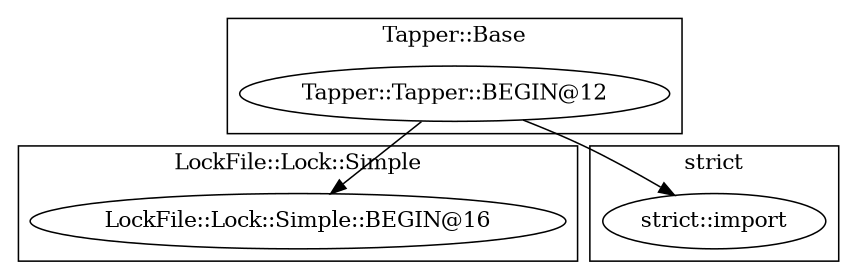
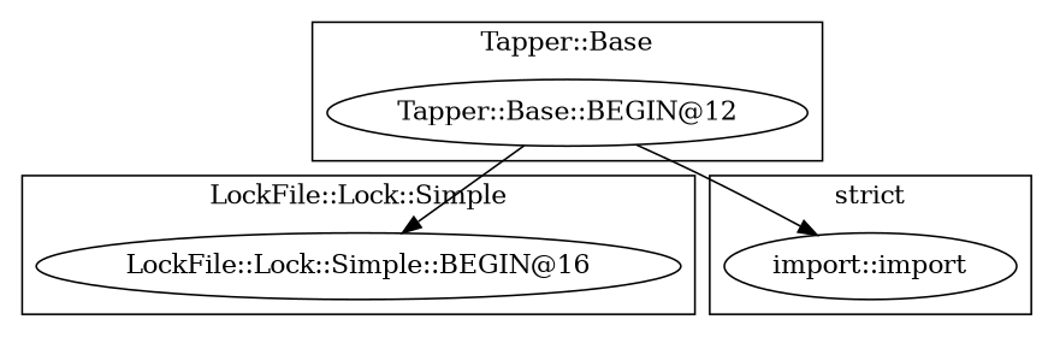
  digraph {
    "LockFile::Lock::Simple::BEGIN@16"
-   "strict::import"
-   "Tapper::Base::BEGIN@12" [label="Tapper::Tapper::BEGIN@12"]
+   "strict::import" [label="import::import"]
+   "Tapper::Base::BEGIN@12"
    subgraph cluster_1 {
      label="LockFile::Lock::Simple"
      "LockFile::Lock::Simple::BEGIN@16"
    }
    subgraph cluster_2 {
      label="strict"
      "strict::import"
    }
    subgraph cluster_3 {
      label="Tapper::Base"
      "Tapper::Base::BEGIN@12"
    }
    "Tapper::Base::BEGIN@12" -> "LockFile::Lock::Simple::BEGIN@16"
    "Tapper::Base::BEGIN@12" -> "strict::import"
  }
